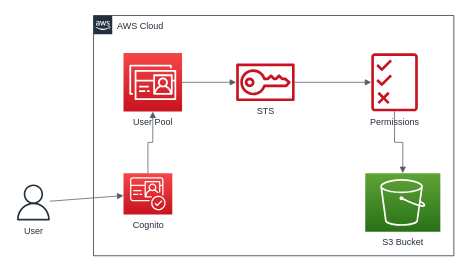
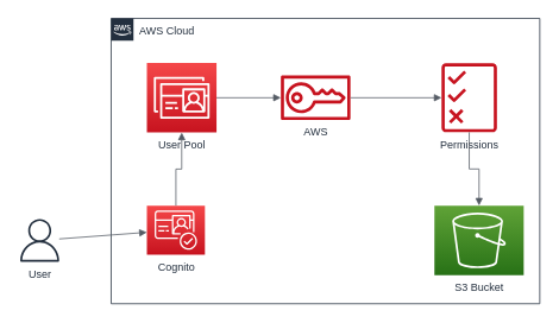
  <mxCell id="0" />
  <mxCell id="1" parent="0" />
  <mxCell id="2" value="AWS Cloud" style="points=[[0,0],[0.25,0],[0.5,0],[0.75,0],[1,0],[1,0.25],[1,0.5],[1,0.75],[1,1],[0.75,1],[0.5,1],[0.25,1],[0,1],[0,0.75],[0,0.5],[0,0.25]];outlineConnect=0;gradientColor=none;html=1;whiteSpace=wrap;fontSize=12;fontStyle=0;shape=mxgraph.aws4.group;grIcon=mxgraph.aws4.group_aws_cloud_alt;strokeColor=#232F3E;fillColor=none;verticalAlign=top;align=left;spacingLeft=30;fontColor=#232F3E;dashed=0;" vertex="1" parent="1"><mxGeometry x="124" y="20" width="480" height="320" as="geometry" /></mxCell>
  <mxCell id="3" value="Cognito" style="outlineConnect=0;fontColor=#232F3E;gradientColor=#F54749;gradientDirection=north;fillColor=#C7131F;strokeColor=#ffffff;dashed=0;verticalLabelPosition=bottom;verticalAlign=top;align=center;html=1;fontSize=12;fontStyle=0;aspect=fixed;shape=mxgraph.aws4.resourceIcon;resIcon=mxgraph.aws4.cognito;" vertex="1" parent="1"><mxGeometry x="164" y="230" width="65" height="55" as="geometry" /></mxCell>
  <mxCell id="4" value="S3 Bucket" style="outlineConnect=0;fontColor=#232F3E;gradientColor=#60A337;gradientDirection=north;fillColor=#277116;strokeColor=#ffffff;dashed=0;verticalLabelPosition=bottom;verticalAlign=top;align=center;html=1;fontSize=12;fontStyle=0;aspect=fixed;shape=mxgraph.aws4.resourceIcon;resIcon=mxgraph.aws4.s3;" vertex="1" parent="1"><mxGeometry x="486" y="230" width="100" height="78" as="geometry" /></mxCell>
  <mxCell id="5" value="Permissions" style="outlineConnect=0;fontColor=#232F3E;gradientColor=none;fillColor=#C7131F;strokeColor=none;dashed=0;verticalLabelPosition=bottom;verticalAlign=top;align=center;html=1;fontSize=12;fontStyle=0;aspect=fixed;pointerEvents=1;shape=mxgraph.aws4.permissions;" vertex="1" parent="1"><mxGeometry x="494" y="70" width="62" height="78" as="geometry" /></mxCell>
- <mxCell id="6" value="STS" style="outlineConnect=0;fontColor=#232F3E;gradientColor=none;fillColor=#C7131F;strokeColor=none;dashed=0;verticalLabelPosition=bottom;verticalAlign=top;align=center;html=1;fontSize=12;fontStyle=0;aspect=fixed;pointerEvents=1;shape=mxgraph.aws4.sts;" vertex="1" parent="1"><mxGeometry x="314" y="84" width="78" height="50" as="geometry" /></mxCell>
+ <mxCell id="6" value="AWS" style="outlineConnect=0;fontColor=#232F3E;gradientColor=none;fillColor=#C7131F;strokeColor=none;dashed=0;verticalLabelPosition=bottom;verticalAlign=top;align=center;html=1;fontSize=12;fontStyle=0;aspect=fixed;pointerEvents=1;shape=mxgraph.aws4.sts;" vertex="1" parent="1"><mxGeometry x="314" y="84" width="78" height="50" as="geometry" /></mxCell>
  <mxCell id="7" value="User Pool" style="outlineConnect=0;fontColor=#232F3E;gradientColor=#F54749;gradientDirection=north;fillColor=#C7131F;strokeColor=#ffffff;dashed=0;verticalLabelPosition=bottom;verticalAlign=top;align=center;html=1;fontSize=12;fontStyle=0;aspect=fixed;shape=mxgraph.aws4.resourceIcon;resIcon=mxgraph.aws4.directory_service;" vertex="1" parent="1"><mxGeometry x="164" y="70" width="78" height="78" as="geometry" /></mxCell>
  <mxCell id="8" value="User" style="outlineConnect=0;fontColor=#232F3E;gradientColor=none;fillColor=#232F3E;strokeColor=none;dashed=0;verticalLabelPosition=bottom;verticalAlign=top;align=center;html=1;fontSize=12;fontStyle=0;aspect=fixed;pointerEvents=1;shape=mxgraph.aws4.user;" vertex="1" parent="1"><mxGeometry x="20" y="245" width="48" height="48" as="geometry" /></mxCell>
  <mxCell id="9" value="" style="html=1;endArrow=block;elbow=vertical;startArrow=none;endFill=1;strokeColor=#545B64;rounded=0;" edge="1" parent="1" source="8" target="3"><mxGeometry width="100" relative="1" as="geometry"><mxPoint x="44" y="190" as="sourcePoint" /><mxPoint x="144" y="190" as="targetPoint" /></mxGeometry></mxCell>
  <mxCell id="10" value="" style="edgeStyle=orthogonalEdgeStyle;html=1;endArrow=block;elbow=vertical;startArrow=none;endFill=1;strokeColor=#545B64;rounded=0;" edge="1" parent="1" source="3" target="7"><mxGeometry width="100" relative="1" as="geometry"><mxPoint x="204" y="260" as="sourcePoint" /><mxPoint x="304" y="260" as="targetPoint" /></mxGeometry></mxCell>
  <mxCell id="11" value="" style="edgeStyle=orthogonalEdgeStyle;html=1;endArrow=block;elbow=vertical;startArrow=none;endFill=1;strokeColor=#545B64;rounded=0;" edge="1" parent="1" source="7" target="6"><mxGeometry width="100" relative="1" as="geometry"><mxPoint x="214" y="110" as="sourcePoint" /><mxPoint x="314" y="110" as="targetPoint" /></mxGeometry></mxCell>
  <mxCell id="12" value="" style="edgeStyle=orthogonalEdgeStyle;html=1;endArrow=block;elbow=vertical;startArrow=none;endFill=1;strokeColor=#545B64;rounded=0;" edge="1" parent="1" source="5" target="4"><mxGeometry width="100" relative="1" as="geometry"><mxPoint x="554" y="200" as="sourcePoint" /><mxPoint x="654" y="200" as="targetPoint" /></mxGeometry></mxCell>
  <mxCell id="13" value="" style="edgeStyle=orthogonalEdgeStyle;html=1;endArrow=block;elbow=vertical;startArrow=none;endFill=1;strokeColor=#545B64;rounded=0;" edge="1" parent="1" source="6" target="5"><mxGeometry width="100" relative="1" as="geometry"><mxPoint x="368" y="108.5" as="sourcePoint" /><mxPoint x="468" y="108.5" as="targetPoint" /></mxGeometry></mxCell>
